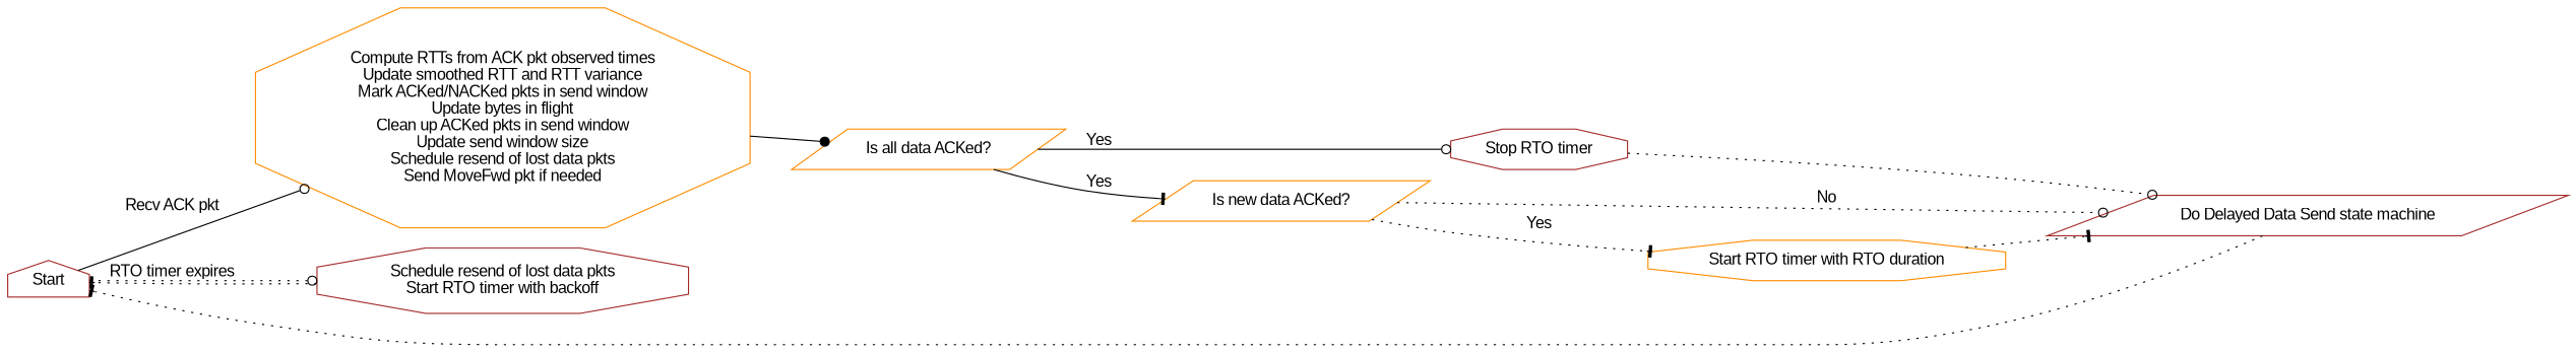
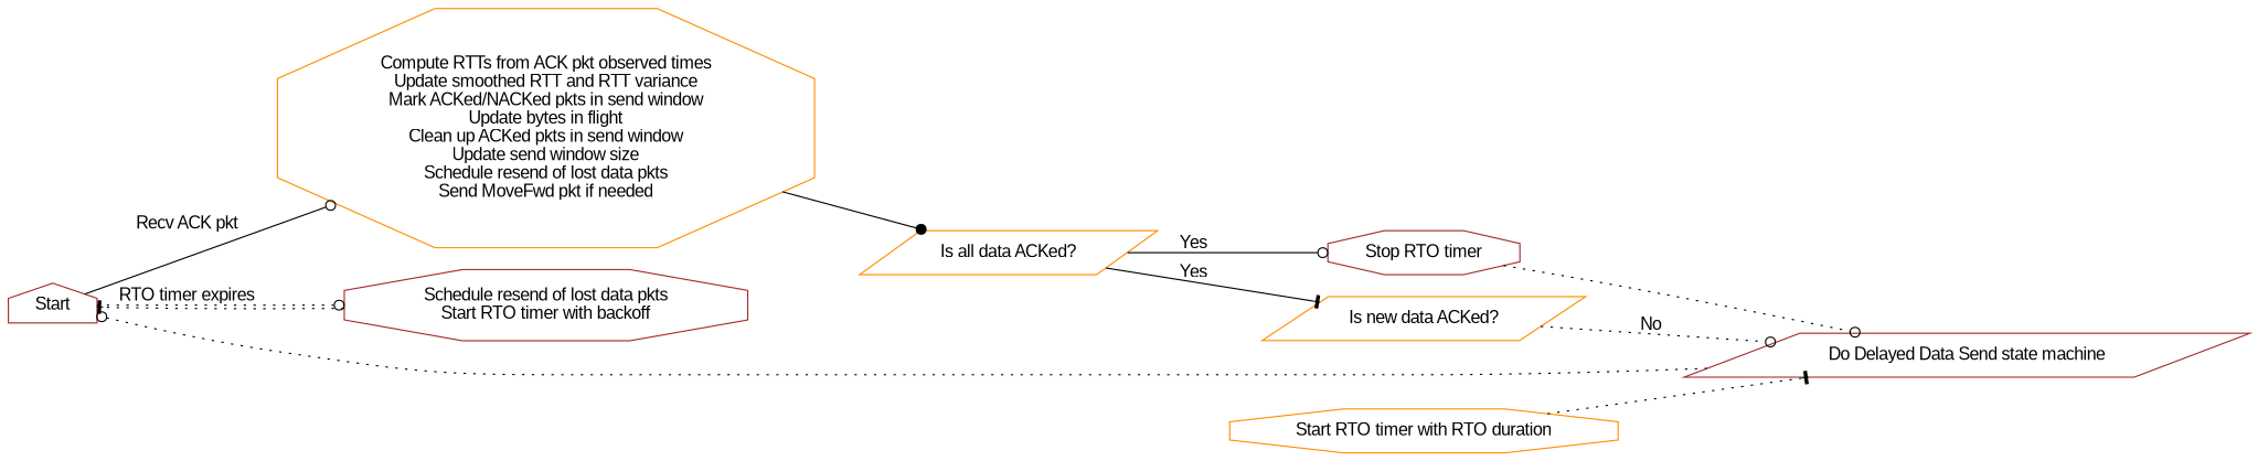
  digraph {
    fontname="Liberation Sans"
    rankdir=LR
    node [color=brown fontname="Liberation Sans" shape=octagon]
    edge [arrowhead=odot fontname="Liberation Sans" style=dotted]
    n1 [label=Start shape=house]
    n2 [color=darkorange label="Compute RTTs from ACK pkt observed times\nUpdate smoothed RTT and RTT variance\nMark ACKed/NACKed pkts in send window\nUpdate bytes in flight\nClean up ACKed pkts in send window\nUpdate send window size\nSchedule resend of lost data pkts\nSend MoveFwd pkt if needed"]
    n3 [label="Schedule resend of lost data pkts\nStart RTO timer with backoff"]
    n4 [color=darkorange label="Is all data ACKed?" shape=parallelogram]
    n5 [label="Stop RTO timer"]
    n6 [color=darkorange label="Is new data ACKed?" shape=parallelogram]
    n7 [label="Do Delayed Data Send state machine" shape=parallelogram]
    n8 [color=darkorange label="Start RTO timer with RTO duration"]
    n1 -> n2 [label="Recv ACK pkt" style=solid]
    n1 -> n3 [label="RTO timer expires"]
    n2 -> n4 [arrowhead=dot style=solid]
    n3 -> n1 [arrowhead=tee]
    n4 -> n5 [label=Yes style=solid]
    n4 -> n6 [arrowhead=tee label=Yes style=solid]
    n5 -> n7
    n6 -> n7 [label=No]
-   n6 -> n8 [arrowhead=tee label=Yes]
-   n7 -> n1 [arrowhead=tee]
+   n7 -> n1
    n8 -> n7 [arrowhead=tee]
  }
